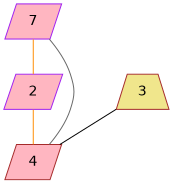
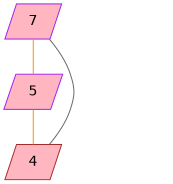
  graph {
    fontname="DejaVu Sans"
    node [color=purple fillcolor=lightpink fontname="DejaVu Sans" shape=parallelogram style=filled]
    edge [color=darkorange fontname="DejaVu Sans"]
    n1 [label=7]
-   n2 [label=2]
+   n2 [label=5]
    n3 [color=brown label=4]
-   n4 [color=brown fillcolor=khaki label=3 shape=trapezium]
    n1 -- n2 [weight=4]
    n1 -- n3 [color=gray40 weight=1]
    n2 -- n3 [weight=5]
-   n4 -- n3 [color=black weight=2]
  }
